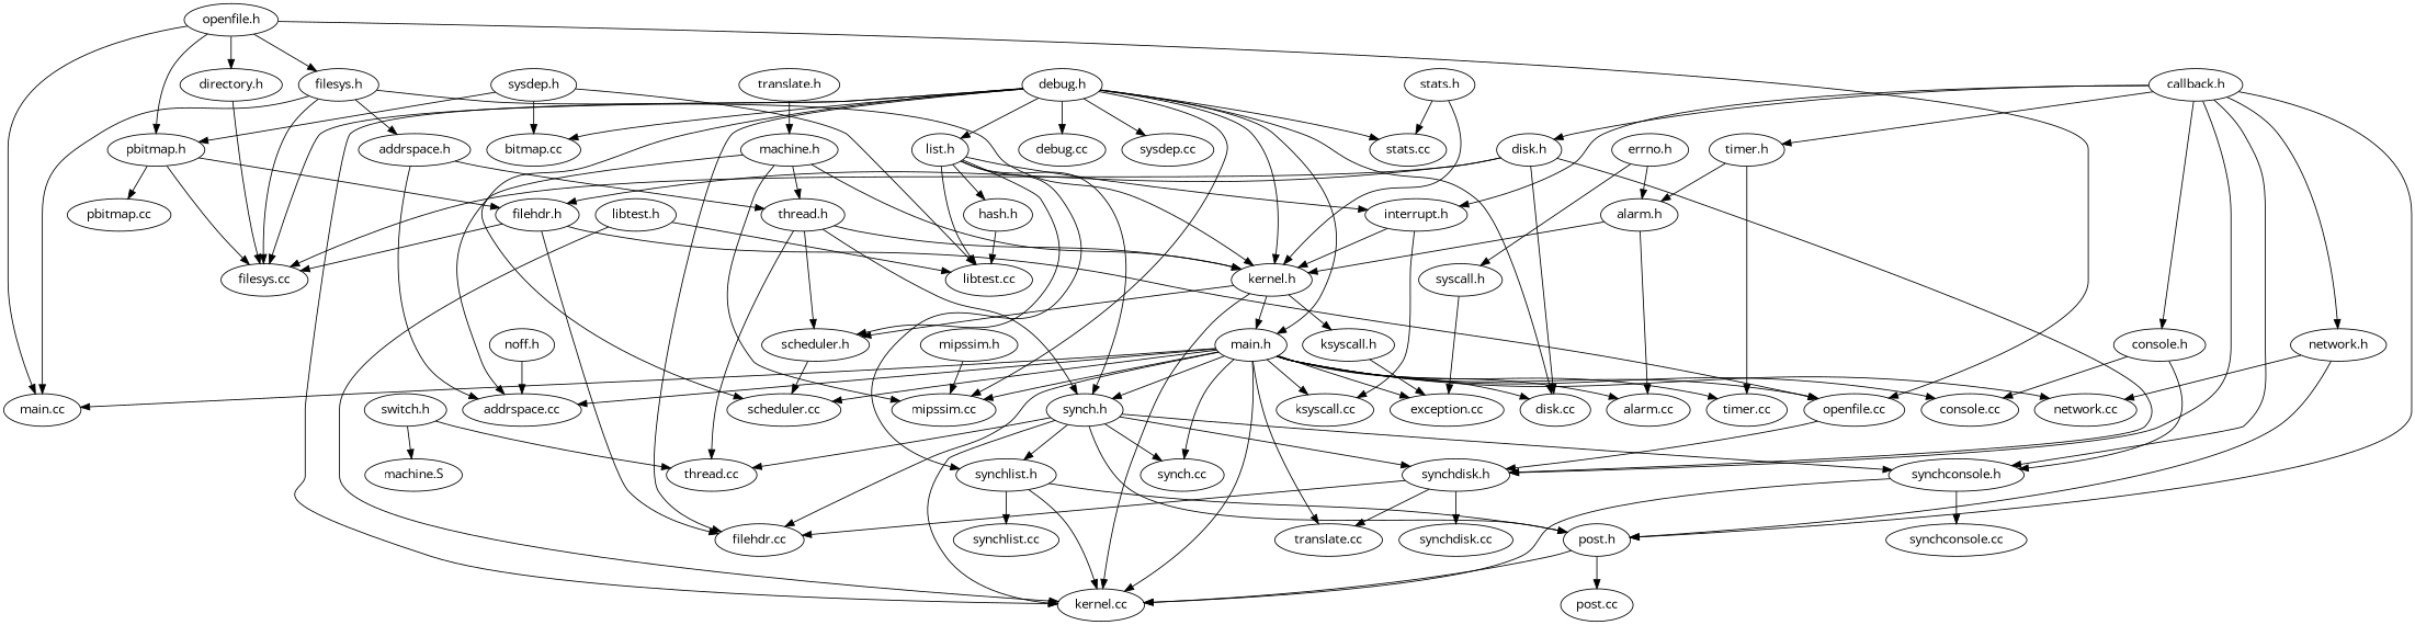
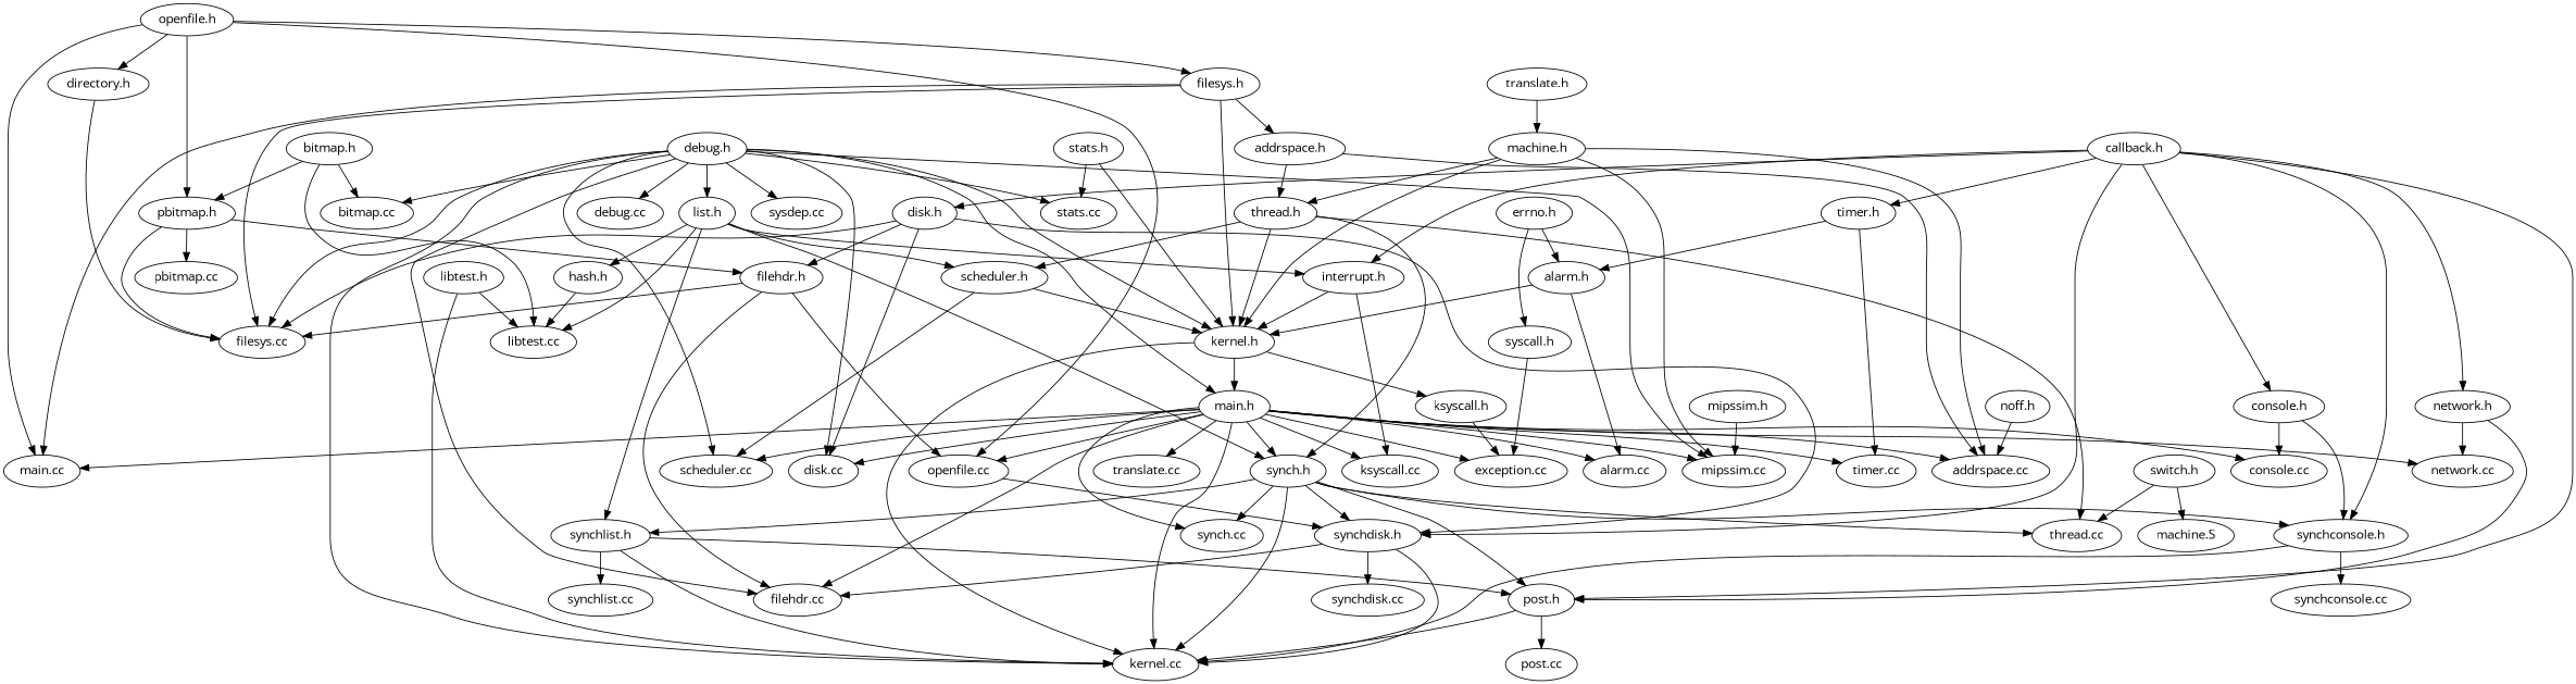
  digraph {
    fontname="Open Sans"
    node [fontname="Open Sans"]
    edge [fontname="Open Sans"]
    "filehdr.h"
    "filehdr.cc"
    "filesys.cc"
    "openfile.cc"
    "synchdisk.h"
    "directory.h"
    "openfile.h"
    "pbitmap.h"
    "filesys.h"
    "main.cc"
    "pbitmap.cc"
    "kernel.h"
    "addrspace.h"
    "debug.h"
    "main.h"
    "bitmap.cc"
    "debug.cc"
    "list.h"
    "sysdep.cc"
    "disk.cc"
    "mipssim.cc"
    "stats.cc"
    "kernel.cc"
    "scheduler.cc"
    "synch.h"
    "console.cc"
    n27 [label="ksyscall.cc"]
    "network.cc"
    "timer.cc"
    "translate.cc"
    "alarm.cc"
    "synch.cc"
    "addrspace.cc"
    "exception.cc"
    "libtest.cc"
    "synchlist.h"
    "interrupt.h"
    "hash.h"
    "scheduler.h"
    "ksyscall.h"
    "synchdisk.cc"
    "post.h"
    "synchconsole.h"
    "thread.cc"
    "disk.h"
    "thread.h"
-   "bitmap.h" [label="sysdep.h"]
+   "bitmap.h"
    "post.cc"
    "synchlist.cc"
    "synchconsole.cc"
    "callback.h"
    "console.h"
    "network.h"
    "timer.h"
    "alarm.h"
    "libtest.h"
    "machine.h"
    "translate.h"
    "mipssim.h"
    "stats.h"
    "switch.h"
    n62 [label="machine.S"]
    "noff.h"
    "syscall.h"
    "errno.h"
    "filehdr.h" -> "filehdr.cc"
    "filehdr.h" -> "filesys.cc"
    "filehdr.h" -> "openfile.cc"
    "openfile.cc" -> "synchdisk.h"
    "synchdisk.h" -> "filehdr.cc"
-   "synchdisk.h" -> "translate.cc"
+   "synchdisk.h" -> "kernel.cc"
    "synchdisk.h" -> "synchdisk.cc"
    "directory.h" -> "filesys.cc"
    "openfile.h" -> "openfile.cc"
    "openfile.h" -> "directory.h"
    "openfile.h" -> "pbitmap.h"
    "openfile.h" -> "filesys.h"
    "openfile.h" -> "main.cc"
    "pbitmap.h" -> "filehdr.h"
    "pbitmap.h" -> "filesys.cc"
    "pbitmap.h" -> "pbitmap.cc"
    "filesys.h" -> "filesys.cc"
    "filesys.h" -> "main.cc"
    "filesys.h" -> "kernel.h"
    "filesys.h" -> "addrspace.h"
    "kernel.h" -> "main.h"
    "kernel.h" -> "kernel.cc"
    "kernel.h" -> "ksyscall.h"
    "addrspace.h" -> "addrspace.cc"
    "addrspace.h" -> "thread.h"
    "debug.h" -> "filehdr.cc"
    "debug.h" -> "filesys.cc"
    "debug.h" -> "kernel.h"
    "debug.h" -> "main.h"
    "debug.h" -> "bitmap.cc"
    "debug.h" -> "debug.cc"
    "debug.h" -> "list.h"
    "debug.h" -> "sysdep.cc"
    "debug.h" -> "disk.cc"
    "debug.h" -> "mipssim.cc"
    "debug.h" -> "stats.cc"
    "debug.h" -> "kernel.cc"
    "debug.h" -> "scheduler.cc"
    "main.h" -> "filehdr.cc"
    "main.h" -> "openfile.cc"
    "main.h" -> "main.cc"
    "main.h" -> "disk.cc"
    "main.h" -> "mipssim.cc"
    "main.h" -> "kernel.cc"
    "main.h" -> "scheduler.cc"
    "main.h" -> "synch.h"
    "main.h" -> "console.cc"
    "main.h" -> n27
    "main.h" -> "network.cc"
    "main.h" -> "timer.cc"
    "main.h" -> "translate.cc"
    "main.h" -> "alarm.cc"
    "main.h" -> "synch.cc"
    "main.h" -> "addrspace.cc"
    "main.h" -> "exception.cc"
    "list.h" -> "synch.h"
    "list.h" -> "libtest.cc"
    "list.h" -> "synchlist.h"
    "list.h" -> "interrupt.h"
    "list.h" -> "hash.h"
    "list.h" -> "scheduler.h"
    "synch.h" -> "synchdisk.h"
    "synch.h" -> "kernel.cc"
    "synch.h" -> "synch.cc"
    "synch.h" -> "synchlist.h"
    "synch.h" -> "post.h"
    "synch.h" -> "synchconsole.h"
    "synch.h" -> "thread.cc"
    "synchlist.h" -> "kernel.cc"
    "synchlist.h" -> "post.h"
    "synchlist.h" -> "synchlist.cc"
    "interrupt.h" -> "kernel.h"
    "interrupt.h" -> n27
    "hash.h" -> "libtest.cc"
-   "kernel.h" -> "scheduler.h"
+   "scheduler.h" -> "kernel.h"
    "scheduler.h" -> "scheduler.cc"
    "ksyscall.h" -> "exception.cc"
    "post.h" -> "kernel.cc"
    "post.h" -> "post.cc"
    "synchconsole.h" -> "kernel.cc"
    "synchconsole.h" -> "synchconsole.cc"
    "disk.h" -> "filehdr.h"
    "disk.h" -> "filesys.cc"
    "disk.h" -> "synchdisk.h"
    "disk.h" -> "disk.cc"
    "thread.h" -> "kernel.h"
    "thread.h" -> "synch.h"
    "thread.h" -> "scheduler.h"
    "thread.h" -> "thread.cc"
    "bitmap.h" -> "pbitmap.h"
    "bitmap.h" -> "bitmap.cc"
    "bitmap.h" -> "libtest.cc"
    "callback.h" -> "synchdisk.h"
    "callback.h" -> "interrupt.h"
    "callback.h" -> "post.h"
    "callback.h" -> "synchconsole.h"
    "callback.h" -> "disk.h"
    "callback.h" -> "console.h"
    "callback.h" -> "network.h"
    "callback.h" -> "timer.h"
    "console.h" -> "console.cc"
    "console.h" -> "synchconsole.h"
    "network.h" -> "network.cc"
    "network.h" -> "post.h"
    "timer.h" -> "timer.cc"
    "timer.h" -> "alarm.h"
    "alarm.h" -> "kernel.h"
    "alarm.h" -> "alarm.cc"
    "libtest.h" -> "kernel.cc"
    "libtest.h" -> "libtest.cc"
    "machine.h" -> "kernel.h"
    "machine.h" -> "mipssim.cc"
    "machine.h" -> "addrspace.cc"
    "machine.h" -> "thread.h"
    "translate.h" -> "machine.h"
    "mipssim.h" -> "mipssim.cc"
    "stats.h" -> "kernel.h"
    "stats.h" -> "stats.cc"
    "switch.h" -> "thread.cc"
    "switch.h" -> n62
    "noff.h" -> "addrspace.cc"
    "syscall.h" -> "exception.cc"
    "errno.h" -> "alarm.h"
    "errno.h" -> "syscall.h"
  }
